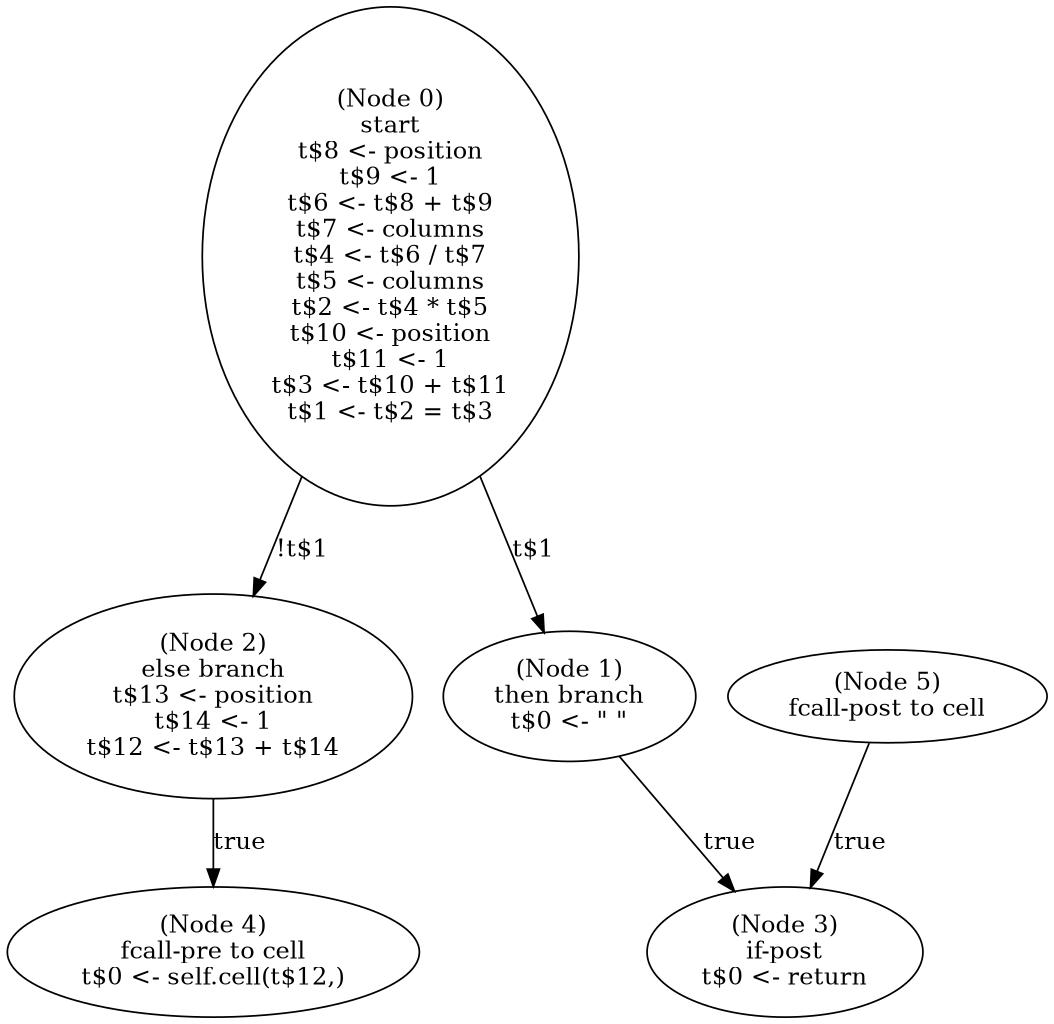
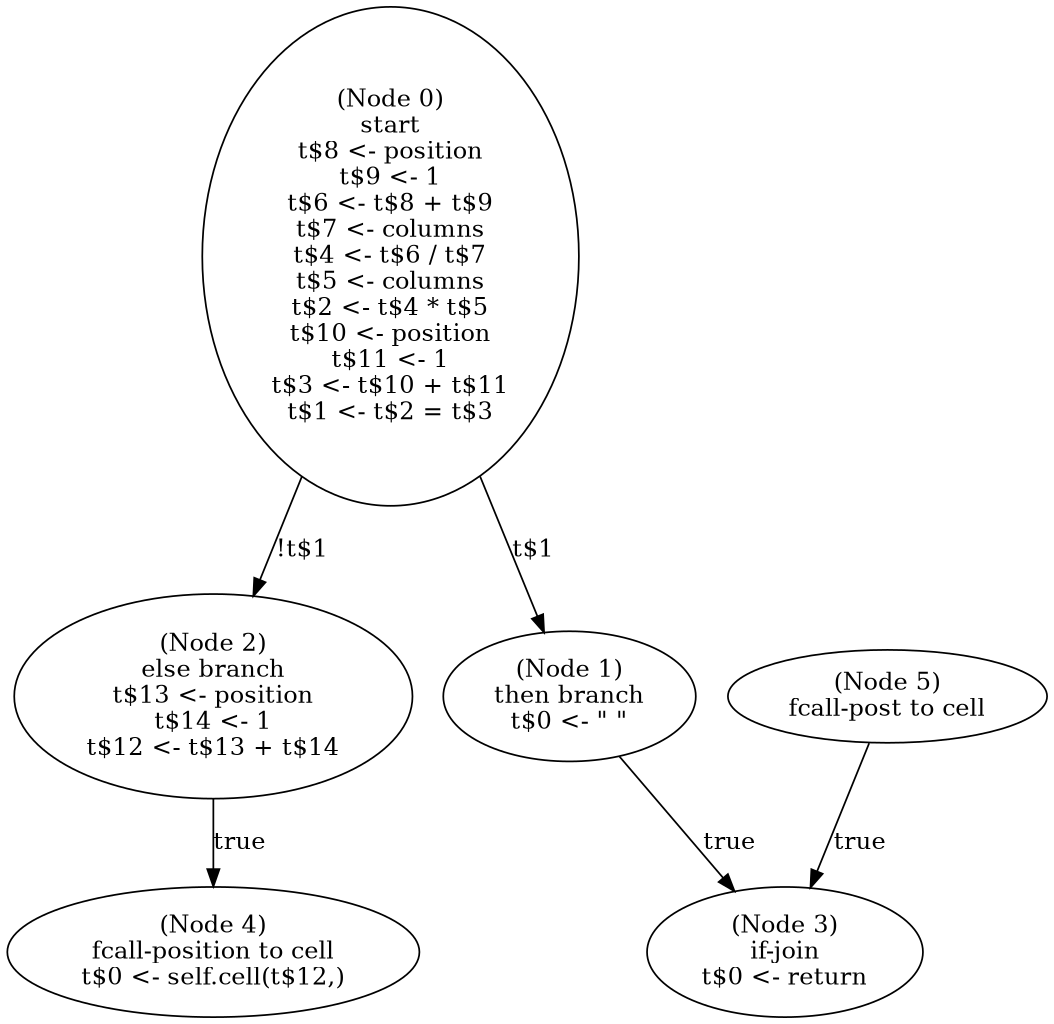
  digraph {
    n1 [label="(Node 0)\nstart\nt$8 <- position\nt$9 <- 1\nt$6 <- t$8 + t$9\nt$7 <- columns\nt$4 <- t$6 / t$7\nt$5 <- columns\nt$2 <- t$4 * t$5\nt$10 <- position\nt$11 <- 1\nt$3 <- t$10 + t$11\nt$1 <- t$2 = t$3\n"]
    n2 [label="(Node 2)\nelse branch\nt$13 <- position\nt$14 <- 1\nt$12 <- t$13 + t$14\n"]
    n3 [label="(Node 1)\nthen branch\nt$0 <- \" \"\n"]
-   n4 [label="(Node 4)\nfcall-pre to cell\nt$0 <- self.cell(t$12,)\n"]
-   n5 [label="(Node 3)\nif-post\nt$0 <- return\n"]
+   n4 [label="(Node 4)\nfcall-position to cell\nt$0 <- self.cell(t$12,)\n"]
+   n5 [label="(Node 3)\nif-join\nt$0 <- return\n"]
    n6 [label="(Node 5)\nfcall-post to cell\n"]
    n1 -> n2 [label="!t$1"]
    n1 -> n3 [label="t$1"]
    n2 -> n4 [label=true]
    n3 -> n5 [label=true]
    n6 -> n5 [label=true]
  }
